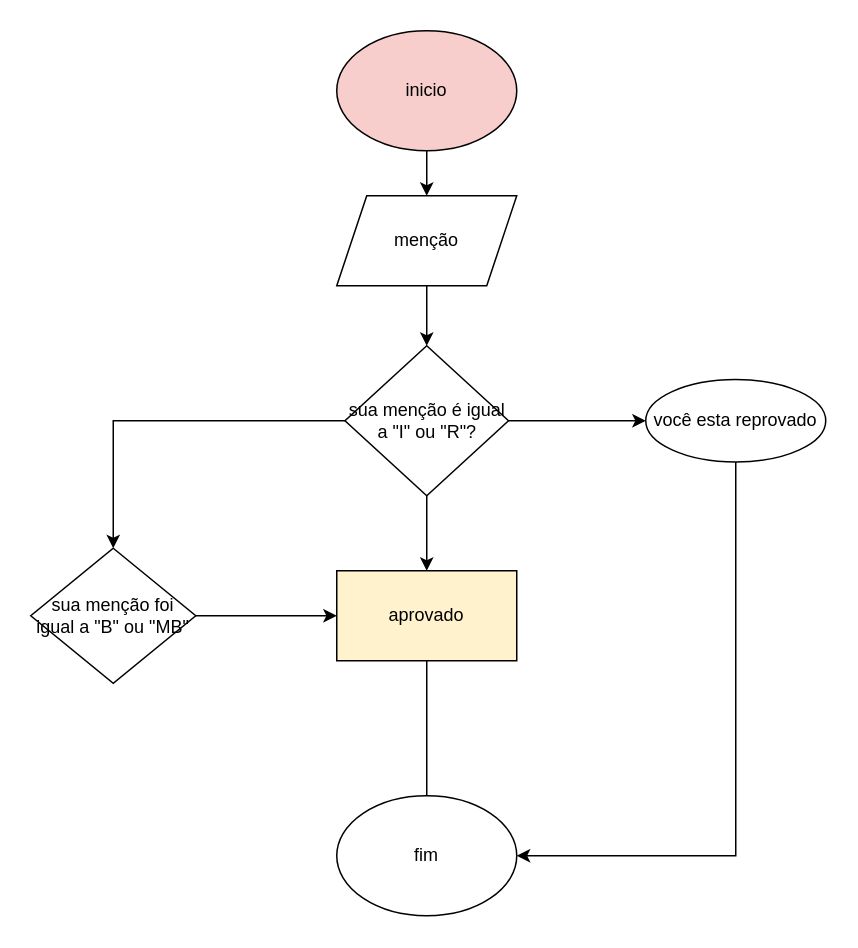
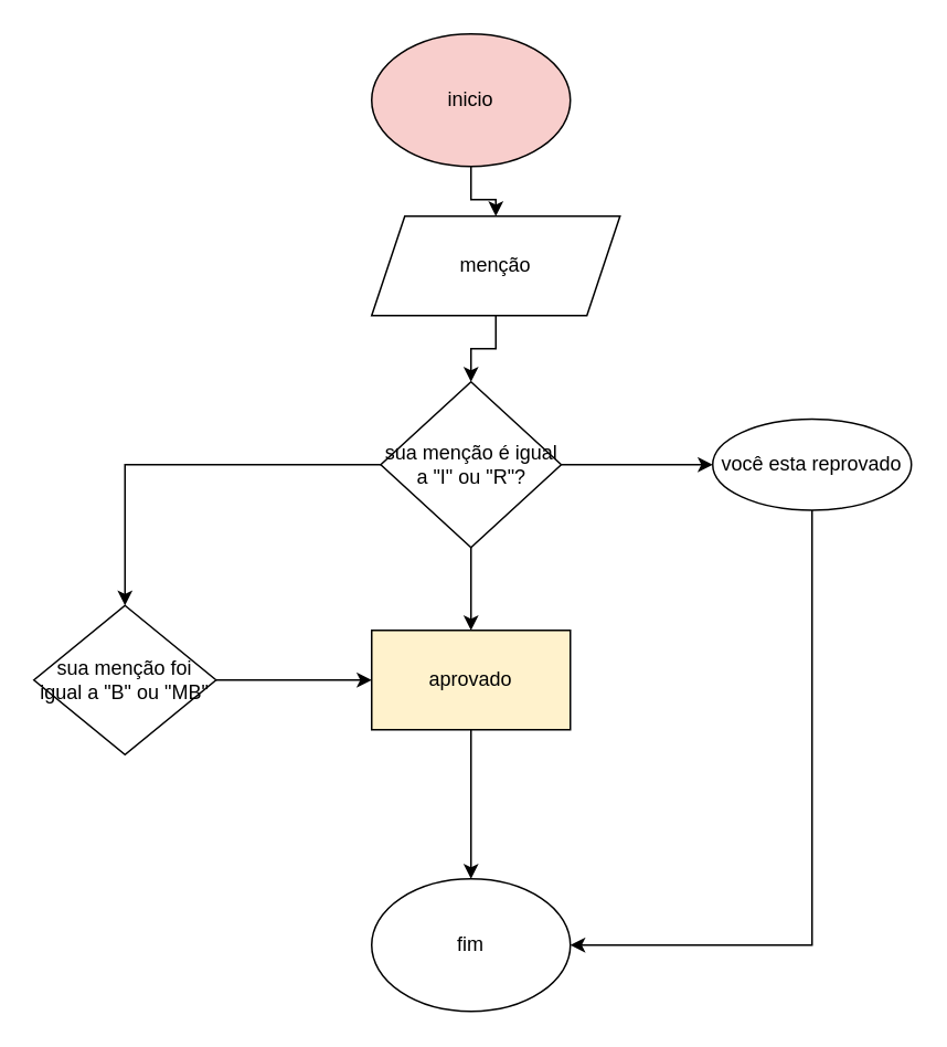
  <mxCell id="0" />
  <mxCell id="1" parent="0" />
  <mxCell id="2" style="edgeStyle=orthogonalEdgeStyle;rounded=0;orthogonalLoop=1;jettySize=auto;html=1;exitX=0.5;exitY=1;exitDx=0;exitDy=0;" edge="1" parent="1" source="3" target="5"><mxGeometry relative="1" as="geometry" /></mxCell>
  <mxCell id="3" value="inicio" style="ellipse;whiteSpace=wrap;html=1;fillColor=#f8cecc;" vertex="1" parent="1"><mxGeometry x="224" y="20" width="120" height="80" as="geometry" /></mxCell>
  <mxCell id="4" style="edgeStyle=orthogonalEdgeStyle;rounded=0;orthogonalLoop=1;jettySize=auto;html=1;exitX=0.5;exitY=1;exitDx=0;exitDy=0;entryX=0.5;entryY=0;entryDx=0;entryDy=0;" edge="1" parent="1" source="5" target="9"><mxGeometry relative="1" as="geometry" /></mxCell>
- <mxCell id="5" value="menção" style="shape=parallelogram;perimeter=parallelogramPerimeter;whiteSpace=wrap;html=1;fixedSize=1;" vertex="1" parent="1"><mxGeometry x="224" y="130" width="120" height="60" as="geometry" /></mxCell>
+ <mxCell id="5" value="menção" style="shape=parallelogram;perimeter=parallelogramPerimeter;whiteSpace=wrap;html=1;fixedSize=1;" vertex="1" parent="1"><mxGeometry x="224" y="130" width="150" height="60" as="geometry" /></mxCell>
  <mxCell id="6" style="edgeStyle=orthogonalEdgeStyle;rounded=0;orthogonalLoop=1;jettySize=auto;html=1;exitX=0.5;exitY=1;exitDx=0;exitDy=0;" edge="1" parent="1" source="9" target="15"><mxGeometry relative="1" as="geometry" /></mxCell>
  <mxCell id="7" style="edgeStyle=orthogonalEdgeStyle;rounded=0;orthogonalLoop=1;jettySize=auto;html=1;exitX=0;exitY=0.5;exitDx=0;exitDy=0;entryX=0.5;entryY=0;entryDx=0;entryDy=0;" edge="1" parent="1" source="9" target="13"><mxGeometry relative="1" as="geometry" /></mxCell>
  <mxCell id="8" style="edgeStyle=orthogonalEdgeStyle;rounded=0;orthogonalLoop=1;jettySize=auto;html=1;exitX=1;exitY=0.5;exitDx=0;exitDy=0;" edge="1" parent="1" source="9" target="11"><mxGeometry relative="1" as="geometry" /></mxCell>
  <mxCell id="9" value="sua menção é igual a &quot;I&quot; ou &quot;R&quot;?" style="rhombus;whiteSpace=wrap;html=1;" vertex="1" parent="1"><mxGeometry x="229.5" y="230" width="109" height="100" as="geometry" /></mxCell>
  <mxCell id="10" style="edgeStyle=orthogonalEdgeStyle;rounded=0;orthogonalLoop=1;jettySize=auto;html=1;exitX=0.5;exitY=1;exitDx=0;exitDy=0;entryX=1;entryY=0.5;entryDx=0;entryDy=0;" edge="1" parent="1" source="11" target="16"><mxGeometry relative="1" as="geometry" /></mxCell>
  <mxCell id="11" value="você esta reprovado" style="ellipse;whiteSpace=wrap;html=1;" vertex="1" parent="1"><mxGeometry x="430" y="252.5" width="120" height="55" as="geometry" /></mxCell>
  <mxCell id="12" style="edgeStyle=orthogonalEdgeStyle;rounded=0;orthogonalLoop=1;jettySize=auto;html=1;exitX=1;exitY=0.5;exitDx=0;exitDy=0;entryX=0;entryY=0.5;entryDx=0;entryDy=0;" edge="1" parent="1" source="13" target="15"><mxGeometry relative="1" as="geometry" /></mxCell>
  <mxCell id="13" value="sua menção foi igual a &quot;B&quot; ou &quot;MB&quot;" style="rhombus;whiteSpace=wrap;html=1;" vertex="1" parent="1"><mxGeometry x="20" y="365" width="110" height="90" as="geometry" /></mxCell>
- <mxCell id="14" style="edgeStyle=orthogonalEdgeStyle;rounded=0;orthogonalLoop=1;jettySize=auto;html=1;exitX=0.5;exitY=1;exitDx=0;exitDy=0;endArrow=none;" edge="1" parent="1" source="15" target="16"><mxGeometry relative="1" as="geometry" /></mxCell>
+ <mxCell id="14" style="edgeStyle=orthogonalEdgeStyle;rounded=0;orthogonalLoop=1;jettySize=auto;html=1;exitX=0.5;exitY=1;exitDx=0;exitDy=0;" edge="1" parent="1" source="15" target="16"><mxGeometry relative="1" as="geometry" /></mxCell>
  <mxCell id="15" value="aprovado" style="rounded=0;whiteSpace=wrap;html=1;fillColor=#fff2cc;" vertex="1" parent="1"><mxGeometry x="224" y="380" width="120" height="60" as="geometry" /></mxCell>
  <mxCell id="16" value="fim" style="ellipse;whiteSpace=wrap;html=1;" vertex="1" parent="1"><mxGeometry x="224" y="530" width="120" height="80" as="geometry" /></mxCell>
